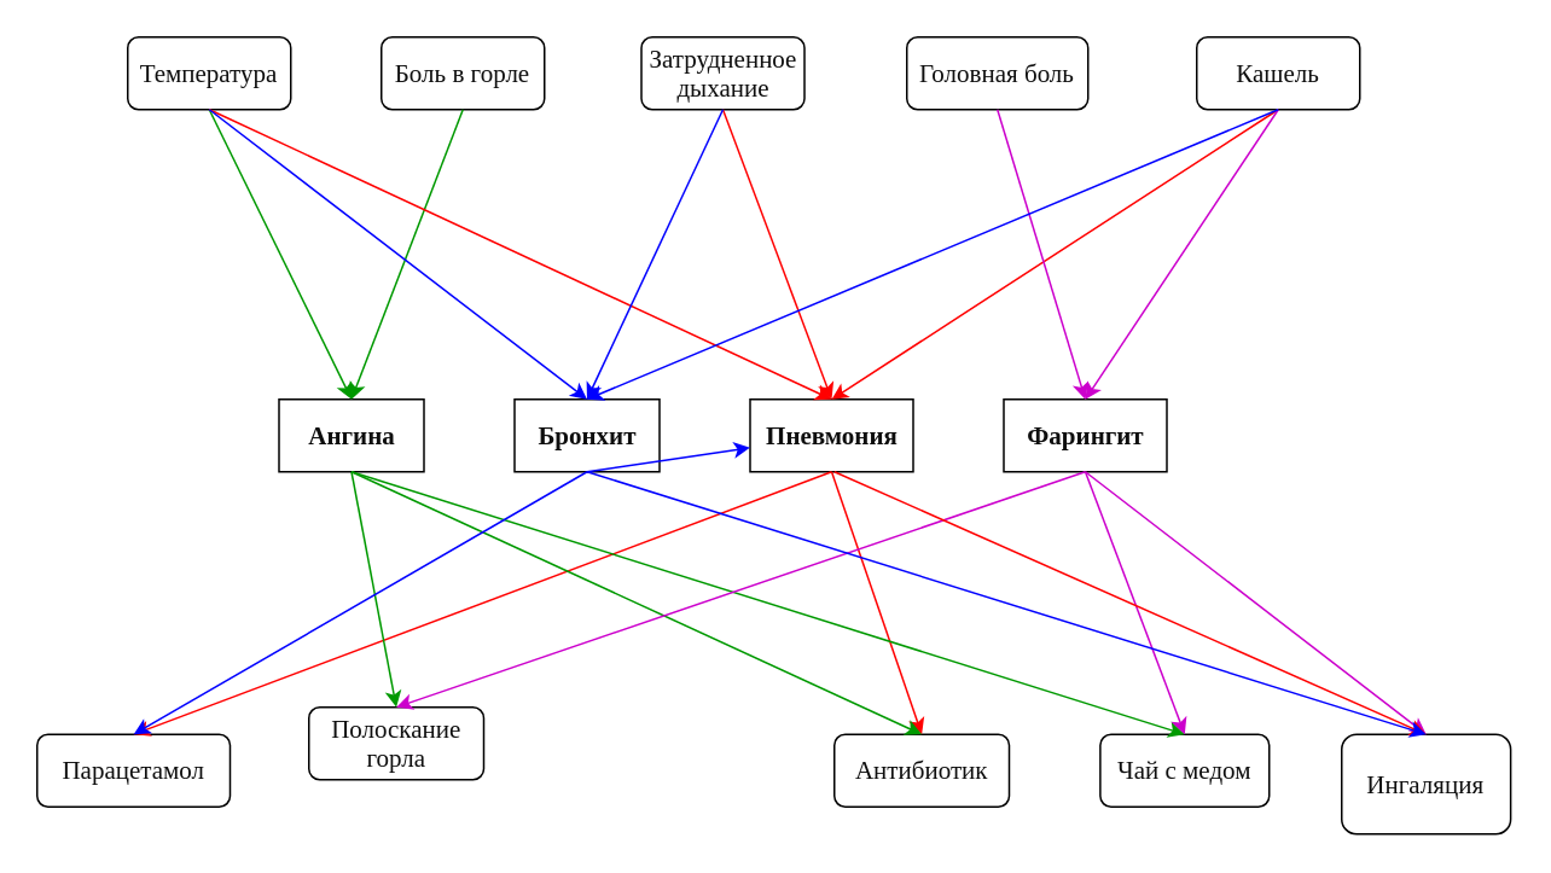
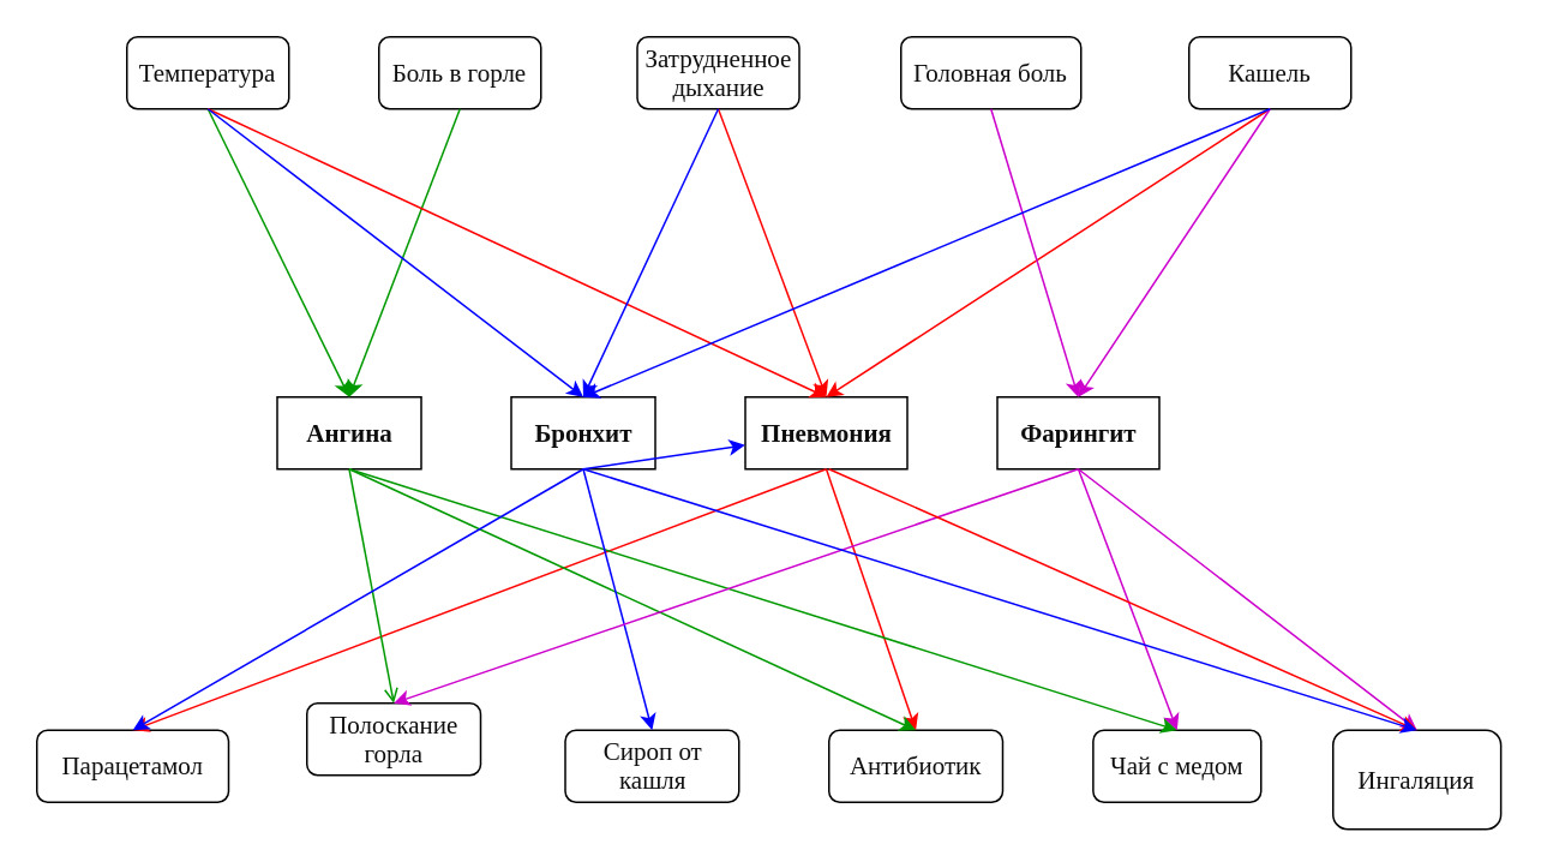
  <mxCell id="0" />
  <mxCell id="1" parent="0" />
  <mxCell id="2" value="&lt;p style=&quot;margin: 0px; font-variant-numeric: normal; font-variant-east-asian: normal; font-variant-alternates: normal; font-size-adjust: none; font-kerning: auto; font-optical-sizing: auto; font-feature-settings: normal; font-variation-settings: normal; font-variant-position: normal; font-stretch: normal; font-size: 14px; line-height: normal; font-family: &amp;quot;.SF NS&amp;quot;; color: rgb(14, 14, 14); text-align: start;&quot; class=&quot;p1&quot;&gt;&lt;b&gt;Ангина&lt;/b&gt;&lt;/p&gt;" style="rounded=0;whiteSpace=wrap;html=1;" parent="1" vertex="1"><mxGeometry x="153.5" y="220" width="80" height="40" as="geometry" /></mxCell>
  <mxCell id="3" value="&lt;p style=&quot;margin: 0px; font-variant-numeric: normal; font-variant-east-asian: normal; font-variant-alternates: normal; font-size-adjust: none; font-kerning: auto; font-optical-sizing: auto; font-feature-settings: normal; font-variation-settings: normal; font-variant-position: normal; font-stretch: normal; font-size: 14px; line-height: normal; font-family: &amp;quot;.SF NS&amp;quot;; color: rgb(14, 14, 14); text-align: start;&quot; class=&quot;p1&quot;&gt;&lt;b&gt;Бронхит&lt;/b&gt;&lt;/p&gt;" style="rounded=0;whiteSpace=wrap;html=1;" parent="1" vertex="1"><mxGeometry x="283.5" y="220" width="80" height="40" as="geometry" /></mxCell>
  <mxCell id="4" value="&lt;p style=&quot;margin: 0px; font-variant-numeric: normal; font-variant-east-asian: normal; font-variant-alternates: normal; font-size-adjust: none; font-kerning: auto; font-optical-sizing: auto; font-feature-settings: normal; font-variation-settings: normal; font-variant-position: normal; font-stretch: normal; font-size: 14px; line-height: normal; font-family: &amp;quot;.SF NS&amp;quot;; color: rgb(14, 14, 14); text-align: start;&quot; class=&quot;p1&quot;&gt;&lt;b&gt;Пневмония&lt;/b&gt;&lt;/p&gt;" style="rounded=0;whiteSpace=wrap;html=1;" parent="1" vertex="1"><mxGeometry x="413.5" y="220" width="90" height="40" as="geometry" /></mxCell>
  <mxCell id="5" value="&lt;p style=&quot;margin: 0px; font-variant-numeric: normal; font-variant-east-asian: normal; font-variant-alternates: normal; font-size-adjust: none; font-kerning: auto; font-optical-sizing: auto; font-feature-settings: normal; font-variation-settings: normal; font-variant-position: normal; font-stretch: normal; font-size: 14px; line-height: normal; font-family: &amp;quot;.SF NS&amp;quot;; color: rgb(14, 14, 14); text-align: start;&quot; class=&quot;p1&quot;&gt;&lt;b&gt;Фарингит&lt;/b&gt;&lt;/p&gt;" style="rounded=0;whiteSpace=wrap;html=1;" parent="1" vertex="1"><mxGeometry x="553.5" y="220" width="90" height="40" as="geometry" /></mxCell>
  <mxCell id="6" value="&lt;p style=&quot;margin: 0px; font-variant-numeric: normal; font-variant-east-asian: normal; font-variant-alternates: normal; font-size-adjust: none; font-kerning: auto; font-optical-sizing: auto; font-feature-settings: normal; font-variation-settings: normal; font-variant-position: normal; font-stretch: normal; font-size: 14px; line-height: normal; font-family: &amp;quot;.SF NS&amp;quot;; color: rgb(14, 14, 14); text-align: start;&quot; class=&quot;p1&quot;&gt;Температура&lt;/p&gt;" style="rounded=1;whiteSpace=wrap;html=1;arcSize=15;fillStyle=solid;" parent="1" vertex="1"><mxGeometry x="70" y="20" width="90" height="40" as="geometry" /></mxCell>
  <mxCell id="7" value="&lt;p style=&quot;margin: 0px; font-variant-numeric: normal; font-variant-east-asian: normal; font-variant-alternates: normal; font-size-adjust: none; font-kerning: auto; font-optical-sizing: auto; font-feature-settings: normal; font-variation-settings: normal; font-variant-position: normal; font-stretch: normal; font-size: 14px; line-height: normal; font-family: &amp;quot;.SF NS&amp;quot;; color: rgb(14, 14, 14); text-align: start;&quot; class=&quot;p1&quot;&gt;Кашель&lt;/p&gt;" style="rounded=1;whiteSpace=wrap;html=1;" parent="1" vertex="1"><mxGeometry x="660" y="20" width="90" height="40" as="geometry" /></mxCell>
  <mxCell id="8" value="&lt;p style=&quot;margin: 0px; font-variant-numeric: normal; font-variant-east-asian: normal; font-variant-alternates: normal; font-size-adjust: none; font-kerning: auto; font-optical-sizing: auto; font-feature-settings: normal; font-variation-settings: normal; font-variant-position: normal; font-stretch: normal; font-size: 14px; line-height: normal; font-family: &amp;quot;.SF NS&amp;quot;; color: rgb(14, 14, 14); text-align: start;&quot; class=&quot;p1&quot;&gt;Боль в горле&lt;/p&gt;" style="rounded=1;whiteSpace=wrap;html=1;" parent="1" vertex="1"><mxGeometry x="210" y="20" width="90" height="40" as="geometry" /></mxCell>
  <mxCell id="9" value="&lt;p style=&quot;margin: 0px; font-variant-numeric: normal; font-variant-east-asian: normal; font-variant-alternates: normal; font-size-adjust: none; font-kerning: auto; font-optical-sizing: auto; font-feature-settings: normal; font-variation-settings: normal; font-variant-position: normal; font-stretch: normal; font-size: 14px; line-height: normal; font-family: &amp;quot;.SF NS&amp;quot;; color: rgb(14, 14, 14);&quot; class=&quot;p1&quot;&gt;Затрудненное дыхание&lt;/p&gt;" style="rounded=1;whiteSpace=wrap;html=1;align=center;" parent="1" vertex="1"><mxGeometry x="353.5" y="20" width="90" height="40" as="geometry" /></mxCell>
  <mxCell id="10" value="&lt;p style=&quot;margin: 0px; font-variant-numeric: normal; font-variant-east-asian: normal; font-variant-alternates: normal; font-size-adjust: none; font-kerning: auto; font-optical-sizing: auto; font-feature-settings: normal; font-variation-settings: normal; font-variant-position: normal; font-stretch: normal; font-size: 14px; line-height: normal; font-family: &amp;quot;.SF NS&amp;quot;; color: rgb(14, 14, 14); text-align: start;&quot; class=&quot;p1&quot;&gt;Головная боль&lt;/p&gt;" style="rounded=1;whiteSpace=wrap;html=1;" parent="1" vertex="1"><mxGeometry x="500" y="20" width="100" height="40" as="geometry" /></mxCell>
  <mxCell id="11" value="&lt;p style=&quot;margin: 0px; font-variant-numeric: normal; font-variant-east-asian: normal; font-variant-alternates: normal; font-size-adjust: none; font-kerning: auto; font-optical-sizing: auto; font-feature-settings: normal; font-variation-settings: normal; font-variant-position: normal; font-stretch: normal; font-size: 14px; line-height: normal; font-family: &amp;quot;.SF NS&amp;quot;; color: rgb(14, 14, 14); text-align: start;&quot; class=&quot;p1&quot;&gt;Антибиотик&lt;/p&gt;" style="rounded=1;whiteSpace=wrap;html=1;" parent="1" vertex="1"><mxGeometry x="460" y="405" width="96.5" height="40" as="geometry" /></mxCell>
  <mxCell id="12" value="&lt;p style=&quot;margin: 0px; font-variant-numeric: normal; font-variant-east-asian: normal; font-variant-alternates: normal; font-size-adjust: none; font-kerning: auto; font-optical-sizing: auto; font-feature-settings: normal; font-variation-settings: normal; font-variant-position: normal; font-stretch: normal; font-size: 14px; line-height: normal; font-family: &amp;quot;.SF NS&amp;quot;; color: rgb(14, 14, 14); text-align: start;&quot; class=&quot;p1&quot;&gt;Парацетамол&lt;/p&gt;" style="rounded=1;whiteSpace=wrap;html=1;" parent="1" vertex="1"><mxGeometry x="20" y="405" width="106.5" height="40" as="geometry" /></mxCell>
  <mxCell id="13" value="&lt;p style=&quot;margin: 0px; font-variant-numeric: normal; font-variant-east-asian: normal; font-variant-alternates: normal; font-size-adjust: none; font-kerning: auto; font-optical-sizing: auto; font-feature-settings: normal; font-variation-settings: normal; font-variant-position: normal; font-stretch: normal; font-size: 14px; line-height: normal; font-family: &amp;quot;.SF NS&amp;quot;; color: rgb(14, 14, 14);&quot; class=&quot;p1&quot;&gt;Полоскание горла&lt;/p&gt;" style="rounded=1;whiteSpace=wrap;html=1;align=center;" parent="1" vertex="1"><mxGeometry x="170" y="390" width="96.5" height="40" as="geometry" /></mxCell>
+ <mxCell id="14" value="&lt;p style=&quot;margin: 0px; font-variant-numeric: normal; font-variant-east-asian: normal; font-variant-alternates: normal; font-size-adjust: none; font-kerning: auto; font-optical-sizing: auto; font-feature-settings: normal; font-variation-settings: normal; font-variant-position: normal; font-stretch: normal; font-size: 14px; line-height: normal; font-family: &amp;quot;.SF NS&amp;quot;; color: rgb(14, 14, 14);&quot; class=&quot;p1&quot;&gt;Сироп от кашля&lt;/p&gt;" style="rounded=1;whiteSpace=wrap;html=1;align=center;" parent="1" vertex="1"><mxGeometry x="313.5" y="405" width="96.5" height="40" as="geometry" /></mxCell>
  <mxCell id="15" value="&lt;p style=&quot;margin: 0px; font-variant-numeric: normal; font-variant-east-asian: normal; font-variant-alternates: normal; font-size-adjust: none; font-kerning: auto; font-optical-sizing: auto; font-feature-settings: normal; font-variation-settings: normal; font-variant-position: normal; font-stretch: normal; font-size: 14px; line-height: normal; font-family: &amp;quot;.SF NS&amp;quot;; color: rgb(14, 14, 14); text-align: start;&quot; class=&quot;p1&quot;&gt;Чай с медом&lt;/p&gt;" style="rounded=1;whiteSpace=wrap;html=1;align=center;" parent="1" vertex="1"><mxGeometry x="606.75" y="405" width="93.25" height="40" as="geometry" /></mxCell>
  <mxCell id="16" value="" style="endArrow=classic;html=1;rounded=0;exitX=0.5;exitY=1;exitDx=0;exitDy=0;entryX=0.5;entryY=0;entryDx=0;entryDy=0;strokeColor=#009900;" parent="1" source="6" target="2" edge="1"><mxGeometry width="50" height="50" relative="1" as="geometry"><mxPoint x="420" y="330" as="sourcePoint" /><mxPoint x="470" y="280" as="targetPoint" /></mxGeometry></mxCell>
  <mxCell id="17" value="" style="endArrow=classic;html=1;rounded=0;entryX=0.5;entryY=0;entryDx=0;entryDy=0;exitX=0.5;exitY=1;exitDx=0;exitDy=0;strokeColor=#009900;" parent="1" source="8" target="2" edge="1"><mxGeometry width="50" height="50" relative="1" as="geometry"><mxPoint x="260" y="160" as="sourcePoint" /><mxPoint x="204" y="230" as="targetPoint" /></mxGeometry></mxCell>
  <mxCell id="18" value="" style="endArrow=classic;html=1;rounded=0;exitX=0.5;exitY=1;exitDx=0;exitDy=0;entryX=0.5;entryY=0;entryDx=0;entryDy=0;strokeColor=#FF0000;" parent="1" source="6" target="4" edge="1"><mxGeometry width="50" height="50" relative="1" as="geometry"><mxPoint x="125" y="140" as="sourcePoint" /><mxPoint x="310" y="180" as="targetPoint" /></mxGeometry></mxCell>
  <mxCell id="19" value="" style="endArrow=classic;html=1;rounded=0;exitX=0.5;exitY=1;exitDx=0;exitDy=0;entryX=0.5;entryY=0;entryDx=0;entryDy=0;strokeColor=#FF0000;" parent="1" source="7" target="4" edge="1"><mxGeometry width="50" height="50" relative="1" as="geometry"><mxPoint x="135" y="150" as="sourcePoint" /><mxPoint x="214" y="240" as="targetPoint" /></mxGeometry></mxCell>
  <mxCell id="20" value="" style="endArrow=classic;html=1;rounded=0;exitX=0.5;exitY=1;exitDx=0;exitDy=0;entryX=0.5;entryY=0;entryDx=0;entryDy=0;strokeColor=#FF0000;" parent="1" source="9" target="4" edge="1"><mxGeometry width="50" height="50" relative="1" as="geometry"><mxPoint x="145" y="160" as="sourcePoint" /><mxPoint x="224" y="250" as="targetPoint" /></mxGeometry></mxCell>
  <mxCell id="21" value="" style="endArrow=classic;html=1;rounded=0;exitX=0.5;exitY=1;exitDx=0;exitDy=0;entryX=0.5;entryY=0;entryDx=0;entryDy=0;strokeColor=#FF0000;" parent="1" source="4" target="11" edge="1"><mxGeometry width="50" height="50" relative="1" as="geometry"><mxPoint x="409" y="140" as="sourcePoint" /><mxPoint x="469" y="230" as="targetPoint" /></mxGeometry></mxCell>
  <mxCell id="22" value="" style="endArrow=classic;html=1;rounded=0;exitX=0.5;exitY=1;exitDx=0;exitDy=0;entryX=0.5;entryY=0;entryDx=0;entryDy=0;strokeColor=#FF0000;" parent="1" source="4" target="12" edge="1"><mxGeometry width="50" height="50" relative="1" as="geometry"><mxPoint x="469" y="270" as="sourcePoint" /><mxPoint x="537" y="360" as="targetPoint" /></mxGeometry></mxCell>
  <mxCell id="23" value="" style="endArrow=classic;html=1;rounded=0;exitX=0.5;exitY=1;exitDx=0;exitDy=0;entryX=0.5;entryY=0;entryDx=0;entryDy=0;strokeColor=#009900;" parent="1" source="2" target="11" edge="1"><mxGeometry width="50" height="50" relative="1" as="geometry"><mxPoint x="469" y="270" as="sourcePoint" /><mxPoint x="137" y="360" as="targetPoint" /></mxGeometry></mxCell>
- <mxCell id="24" value="" style="endArrow=classic;html=1;rounded=0;exitX=0.5;exitY=1;exitDx=0;exitDy=0;entryX=0.5;entryY=0;entryDx=0;entryDy=0;strokeColor=#009900;" parent="1" source="2" target="13" edge="1"><mxGeometry width="50" height="50" relative="1" as="geometry"><mxPoint x="479" y="280" as="sourcePoint" /><mxPoint x="147" y="370" as="targetPoint" /></mxGeometry></mxCell>
+ <mxCell id="24" value="" style="endArrow=open;html=1;rounded=0;exitX=0.5;exitY=1;exitDx=0;exitDy=0;entryX=0.5;entryY=0;entryDx=0;entryDy=0;strokeColor=#009900;" parent="1" source="2" target="13" edge="1"><mxGeometry width="50" height="50" relative="1" as="geometry"><mxPoint x="479" y="280" as="sourcePoint" /><mxPoint x="147" y="370" as="targetPoint" /></mxGeometry></mxCell>
  <mxCell id="25" value="" style="endArrow=classic;html=1;rounded=0;exitX=0.5;exitY=1;exitDx=0;exitDy=0;entryX=0.5;entryY=0;entryDx=0;entryDy=0;strokeColor=#009900;" parent="1" source="2" target="15" edge="1"><mxGeometry width="50" height="50" relative="1" as="geometry"><mxPoint x="489" y="290" as="sourcePoint" /><mxPoint x="230" y="470" as="targetPoint" /></mxGeometry></mxCell>
  <mxCell id="26" value="" style="endArrow=classic;html=1;rounded=0;entryX=0.5;entryY=0;entryDx=0;entryDy=0;exitX=0.5;exitY=1;exitDx=0;exitDy=0;strokeColor=#CC00CC;" parent="1" source="7" target="5" edge="1"><mxGeometry width="50" height="50" relative="1" as="geometry"><mxPoint x="700" y="140" as="sourcePoint" /><mxPoint x="167" y="390" as="targetPoint" /></mxGeometry></mxCell>
  <mxCell id="27" value="" style="endArrow=classic;html=1;rounded=0;exitX=0.5;exitY=1;exitDx=0;exitDy=0;entryX=0.5;entryY=0;entryDx=0;entryDy=0;strokeColor=#CC00CC;" parent="1" source="10" target="5" edge="1"><mxGeometry width="50" height="50" relative="1" as="geometry"><mxPoint x="509" y="310" as="sourcePoint" /><mxPoint x="177" y="400" as="targetPoint" /></mxGeometry></mxCell>
  <mxCell id="28" value="" style="endArrow=classic;html=1;rounded=0;exitX=0.5;exitY=1;exitDx=0;exitDy=0;entryX=0.5;entryY=0;entryDx=0;entryDy=0;strokeColor=#0000FF;" parent="1" source="7" target="3" edge="1"><mxGeometry width="50" height="50" relative="1" as="geometry"><mxPoint x="409" y="140" as="sourcePoint" /><mxPoint x="469" y="230" as="targetPoint" /></mxGeometry></mxCell>
  <mxCell id="29" value="" style="endArrow=classic;html=1;rounded=0;exitX=0.5;exitY=1;exitDx=0;exitDy=0;entryX=0.5;entryY=0;entryDx=0;entryDy=0;strokeColor=#0000FF;" parent="1" source="9" target="3" edge="1"><mxGeometry width="50" height="50" relative="1" as="geometry"><mxPoint x="715" y="140" as="sourcePoint" /><mxPoint x="334" y="230" as="targetPoint" /></mxGeometry></mxCell>
  <mxCell id="30" value="" style="endArrow=classic;html=1;rounded=0;exitX=0.5;exitY=1;exitDx=0;exitDy=0;entryX=0.5;entryY=0;entryDx=0;entryDy=0;strokeColor=#0000FF;" parent="1" source="6" target="3" edge="1"><mxGeometry width="50" height="50" relative="1" as="geometry"><mxPoint x="725" y="150" as="sourcePoint" /><mxPoint x="344" y="240" as="targetPoint" /></mxGeometry></mxCell>
  <mxCell id="31" value="" style="endArrow=classic;html=1;rounded=0;exitX=0.5;exitY=1;exitDx=0;exitDy=0;entryX=0.5;entryY=0;entryDx=0;entryDy=0;strokeColor=#0000FF;" parent="1" source="3" target="12" edge="1"><mxGeometry width="50" height="50" relative="1" as="geometry"><mxPoint x="469" y="270" as="sourcePoint" /><mxPoint x="137" y="360" as="targetPoint" /></mxGeometry></mxCell>
+ <mxCell id="32" value="" style="endArrow=classic;html=1;rounded=0;exitX=0.5;exitY=1;exitDx=0;exitDy=0;entryX=0.5;entryY=0;entryDx=0;entryDy=0;strokeColor=#0000FF;" parent="1" source="3" target="14" edge="1"><mxGeometry width="50" height="50" relative="1" as="geometry"><mxPoint x="334" y="270" as="sourcePoint" /><mxPoint x="137" y="360" as="targetPoint" /></mxGeometry></mxCell>
  <mxCell id="33" value="" style="endArrow=classic;html=1;rounded=0;exitX=0.5;exitY=1;exitDx=0;exitDy=0;strokeColor=#0000FF;" parent="1" source="3" target="4" edge="1"><mxGeometry width="50" height="50" relative="1" as="geometry"><mxPoint x="344" y="280" as="sourcePoint" /><mxPoint x="147" y="370" as="targetPoint" /></mxGeometry></mxCell>
  <mxCell id="34" value="" style="endArrow=classic;html=1;rounded=0;entryX=0.5;entryY=0;entryDx=0;entryDy=0;exitX=0.5;exitY=1;exitDx=0;exitDy=0;strokeColor=#CC00CC;" parent="1" source="5" target="15" edge="1"><mxGeometry width="50" height="50" relative="1" as="geometry"><mxPoint x="715" y="140" as="sourcePoint" /><mxPoint x="609" y="230" as="targetPoint" /></mxGeometry></mxCell>
  <mxCell id="35" value="" style="endArrow=classic;html=1;rounded=0;entryX=0.5;entryY=0;entryDx=0;entryDy=0;exitX=0.5;exitY=1;exitDx=0;exitDy=0;strokeColor=#CC00CC;" parent="1" source="5" target="13" edge="1"><mxGeometry width="50" height="50" relative="1" as="geometry"><mxPoint x="609" y="270" as="sourcePoint" /><mxPoint x="680" y="360" as="targetPoint" /></mxGeometry></mxCell>
  <mxCell id="36" value="&lt;p style=&quot;margin: 0px; font-variant-numeric: normal; font-variant-east-asian: normal; font-variant-alternates: normal; font-size-adjust: none; font-kerning: auto; font-optical-sizing: auto; font-feature-settings: normal; font-variation-settings: normal; font-variant-position: normal; font-stretch: normal; font-size: 14px; line-height: normal; font-family: &amp;quot;.SF NS&amp;quot;; color: rgb(14, 14, 14); text-align: start;&quot; class=&quot;p1&quot;&gt;Ингаляция&lt;/p&gt;" style="rounded=1;whiteSpace=wrap;html=1;align=center;" vertex="1" parent="1"><mxGeometry x="740" y="405" width="93.25" height="55" as="geometry" /></mxCell>
  <mxCell id="37" value="" style="endArrow=classic;html=1;rounded=0;entryX=0.5;entryY=0;entryDx=0;entryDy=0;exitX=0.5;exitY=1;exitDx=0;exitDy=0;strokeColor=#CC00CC;" edge="1" parent="1" source="5" target="36"><mxGeometry width="50" height="50" relative="1" as="geometry"><mxPoint x="609" y="270" as="sourcePoint" /><mxPoint x="663" y="415" as="targetPoint" /></mxGeometry></mxCell>
  <mxCell id="38" value="" style="endArrow=classic;html=1;rounded=0;entryX=0.5;entryY=0;entryDx=0;entryDy=0;strokeColor=#FF0000;" edge="1" parent="1" target="36"><mxGeometry width="50" height="50" relative="1" as="geometry"><mxPoint x="460" y="260" as="sourcePoint" /><mxPoint x="797" y="415" as="targetPoint" /></mxGeometry></mxCell>
  <mxCell id="39" value="" style="endArrow=classic;html=1;rounded=0;exitX=0.5;exitY=1;exitDx=0;exitDy=0;entryX=0.5;entryY=0;entryDx=0;entryDy=0;strokeColor=#0000FF;" edge="1" parent="1" source="3" target="36"><mxGeometry width="50" height="50" relative="1" as="geometry"><mxPoint x="334" y="270" as="sourcePoint" /><mxPoint x="663" y="415" as="targetPoint" /></mxGeometry></mxCell>
